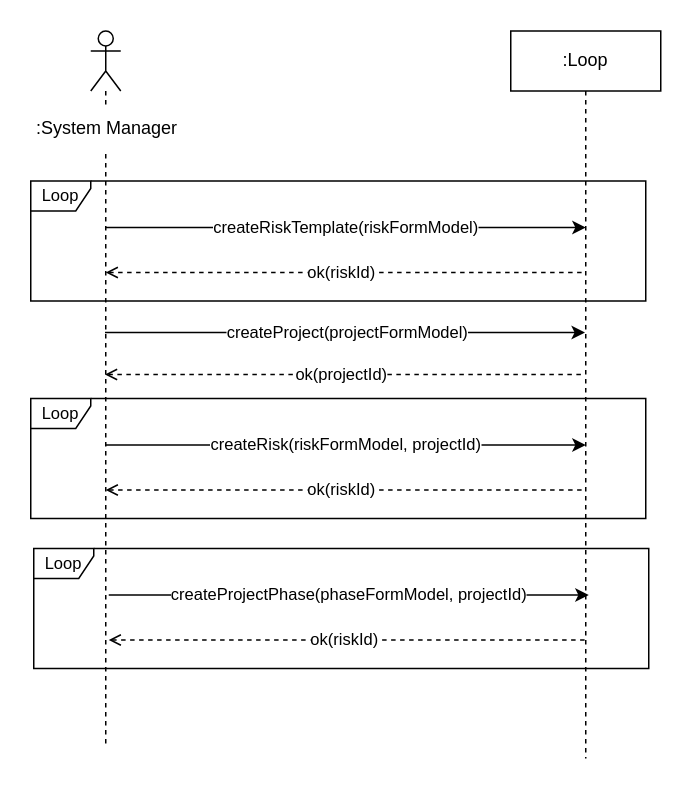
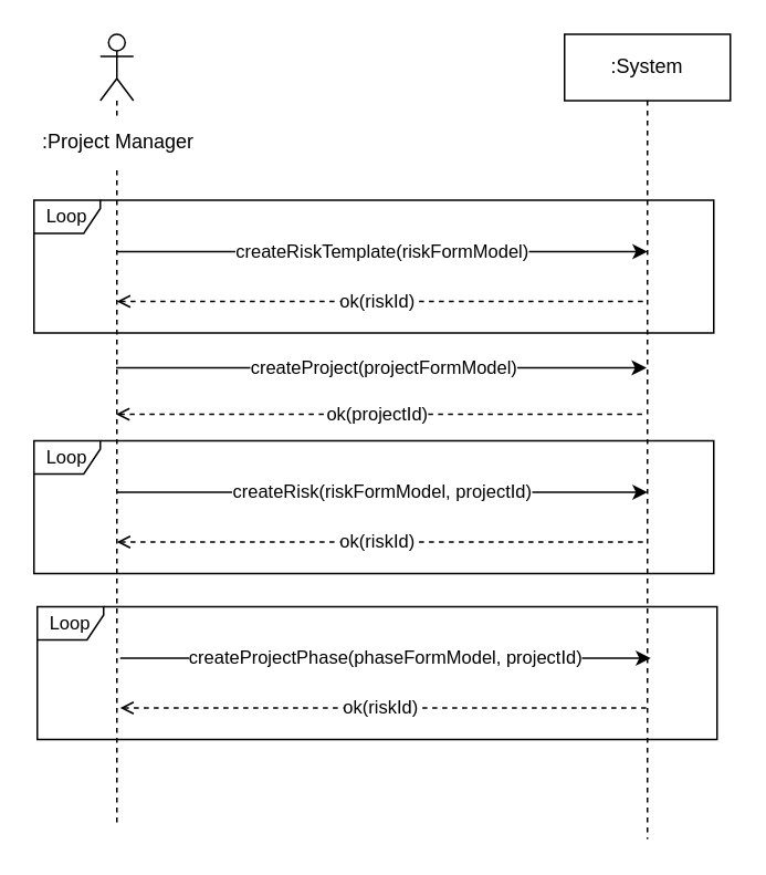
  <mxCell id="0" />
  <mxCell id="1" parent="0" />
  <mxCell id="2" value="&lt;font style=&quot;font-size: 11px;&quot;&gt;Loop&lt;/font&gt;" style="shape=umlFrame;whiteSpace=wrap;html=1;pointerEvents=0;width=40;height=20;" vertex="1" parent="1"><mxGeometry x="20" y="120" width="410" height="80" as="geometry" /></mxCell>
- <mxCell id="3" value=":Loop" style="shape=umlLifeline;perimeter=lifelinePerimeter;whiteSpace=wrap;html=1;container=1;dropTarget=0;collapsible=0;recursiveResize=0;outlineConnect=0;portConstraint=eastwest;newEdgeStyle={&quot;edgeStyle&quot;:&quot;elbowEdgeStyle&quot;,&quot;elbow&quot;:&quot;vertical&quot;,&quot;curved&quot;:0,&quot;rounded&quot;:0};" vertex="1" parent="1"><mxGeometry x="340" y="20" width="100" height="485" as="geometry" /></mxCell>
+ <mxCell id="3" value=":System" style="shape=umlLifeline;perimeter=lifelinePerimeter;whiteSpace=wrap;html=1;container=1;dropTarget=0;collapsible=0;recursiveResize=0;outlineConnect=0;portConstraint=eastwest;newEdgeStyle={&quot;edgeStyle&quot;:&quot;elbowEdgeStyle&quot;,&quot;elbow&quot;:&quot;vertical&quot;,&quot;curved&quot;:0,&quot;rounded&quot;:0};" vertex="1" parent="1"><mxGeometry x="340" y="20" width="100" height="485" as="geometry" /></mxCell>
  <mxCell id="4" value="" style="shape=umlLifeline;perimeter=lifelinePerimeter;whiteSpace=wrap;html=1;container=1;dropTarget=0;collapsible=0;recursiveResize=0;outlineConnect=0;portConstraint=eastwest;newEdgeStyle={&quot;edgeStyle&quot;:&quot;elbowEdgeStyle&quot;,&quot;elbow&quot;:&quot;vertical&quot;,&quot;curved&quot;:0,&quot;rounded&quot;:0};participant=umlActor;" vertex="1" parent="1"><mxGeometry x="60" y="20" width="20" height="475" as="geometry" /></mxCell>
- <mxCell id="5" value=":System Manager" style="text;html=1;strokeColor=none;fillColor=default;align=center;verticalAlign=middle;whiteSpace=wrap;rounded=0;" vertex="1" parent="1"><mxGeometry x="22" y="70" width="98" height="30" as="geometry" /></mxCell>
+ <mxCell id="5" value=":Project Manager" style="text;html=1;strokeColor=none;fillColor=default;align=center;verticalAlign=middle;whiteSpace=wrap;rounded=0;" vertex="1" parent="1"><mxGeometry x="22" y="70" width="98" height="30" as="geometry" /></mxCell>
  <mxCell id="6" value="createProject(projectFormModel)" style="endArrow=classic;html=1;rounded=0;" edge="1" parent="1"><mxGeometry x="0.003" width="50" height="50" relative="1" as="geometry"><mxPoint x="69.5" y="221" as="sourcePoint" /><mxPoint x="389.5" y="221" as="targetPoint" /><mxPoint x="1" as="offset" /></mxGeometry></mxCell>
  <mxCell id="7" value="ok(projectId)" style="endArrow=none;html=1;rounded=0;endFill=0;startArrow=open;startFill=0;dashed=1;" edge="1" parent="1"><mxGeometry x="-0.027" width="50" height="50" relative="1" as="geometry"><mxPoint x="69.5" y="249" as="sourcePoint" /><mxPoint x="389.5" y="249" as="targetPoint" /><mxPoint x="1" as="offset" /></mxGeometry></mxCell>
  <mxCell id="8" value="createRiskTemplate(riskFormModel)" style="endArrow=classic;html=1;rounded=0;" edge="1" parent="1"><mxGeometry width="50" height="50" relative="1" as="geometry"><mxPoint x="70" y="151" as="sourcePoint" /><mxPoint x="390" y="151" as="targetPoint" /><mxPoint as="offset" /></mxGeometry></mxCell>
  <mxCell id="9" value="ok(riskId)" style="endArrow=none;html=1;rounded=0;endFill=0;startArrow=open;startFill=0;dashed=1;" edge="1" parent="1"><mxGeometry x="-0.027" width="50" height="50" relative="1" as="geometry"><mxPoint x="70" y="181" as="sourcePoint" /><mxPoint x="390" y="181" as="targetPoint" /><mxPoint x="1" as="offset" /><Array as="points"><mxPoint x="240" y="181" /></Array></mxGeometry></mxCell>
  <mxCell id="10" value="&lt;font style=&quot;font-size: 11px;&quot;&gt;Loop&lt;/font&gt;" style="shape=umlFrame;whiteSpace=wrap;html=1;pointerEvents=0;width=40;height=20;" vertex="1" parent="1"><mxGeometry x="20" y="265" width="410" height="80" as="geometry" /></mxCell>
  <mxCell id="11" value="createRisk(riskFormModel, projectId)" style="endArrow=classic;html=1;rounded=0;" edge="1" parent="1"><mxGeometry width="50" height="50" relative="1" as="geometry"><mxPoint x="70" y="296" as="sourcePoint" /><mxPoint x="390" y="296" as="targetPoint" /><mxPoint as="offset" /></mxGeometry></mxCell>
  <mxCell id="12" value="ok(riskId)" style="endArrow=none;html=1;rounded=0;endFill=0;startArrow=open;startFill=0;dashed=1;" edge="1" parent="1"><mxGeometry x="-0.027" width="50" height="50" relative="1" as="geometry"><mxPoint x="70" y="326" as="sourcePoint" /><mxPoint x="390" y="326" as="targetPoint" /><mxPoint x="1" as="offset" /><Array as="points"><mxPoint x="240" y="326" /></Array></mxGeometry></mxCell>
  <mxCell id="13" value="&lt;font style=&quot;font-size: 11px;&quot;&gt;Loop&lt;/font&gt;" style="shape=umlFrame;whiteSpace=wrap;html=1;pointerEvents=0;width=40;height=20;" vertex="1" parent="1"><mxGeometry x="22" y="365" width="410" height="80" as="geometry" /></mxCell>
  <mxCell id="14" value="createProjectPhase(phaseFormModel, projectId)" style="endArrow=classic;html=1;rounded=0;" edge="1" parent="1"><mxGeometry width="50" height="50" relative="1" as="geometry"><mxPoint x="72" y="396" as="sourcePoint" /><mxPoint x="392" y="396" as="targetPoint" /><mxPoint as="offset" /></mxGeometry></mxCell>
  <mxCell id="15" value="ok(riskId)" style="endArrow=none;html=1;rounded=0;endFill=0;startArrow=open;startFill=0;dashed=1;" edge="1" parent="1"><mxGeometry x="-0.027" width="50" height="50" relative="1" as="geometry"><mxPoint x="72" y="426" as="sourcePoint" /><mxPoint x="392" y="426" as="targetPoint" /><mxPoint x="1" as="offset" /><Array as="points"><mxPoint x="242" y="426" /></Array></mxGeometry></mxCell>
